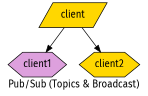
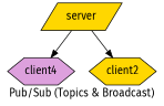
  digraph {
    fontname="Fira Sans"
    label="Pub/Sub (Topics & Broadcast)"
    node [fillcolor=gold fontname="Fira Sans" shape=hexagon style=filled]
    edge [fontname="Fira Sans"]
-   server [shape=parallelogram label=client]
-   client1 [fillcolor=plum]
+   server [shape=parallelogram]
+   client1 [fillcolor=plum label=client4]
    client2
    server -> client1
    server -> client2
  }
